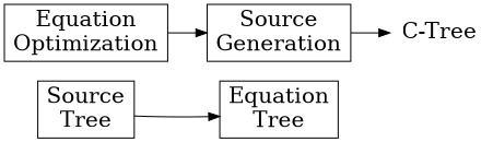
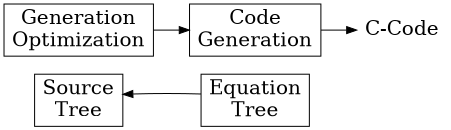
  digraph {
    rank=same
    rankdir=LR
    node [fontsize=20 shape=box]
    n1 [label="Source\nTree"]
    n2 [label="Equation\nTree"]
-   n3 [label="Equation\nOptimization"]
-   n4 [label="Source\nGeneration"]
-   n5 [color=white label="C-Tree"]
-   n1 -> n2
+   n3 [label="Generation\nOptimization"]
+   n4 [label="Code\nGeneration"]
+   n5 [color=white label="C-Code"]
+   n2 -> n1
    n3 -> n4
    n4 -> n5
  }
